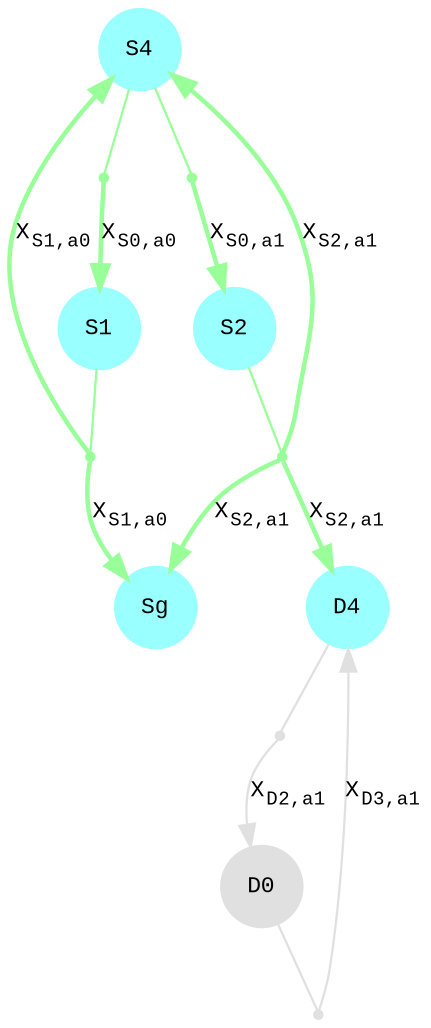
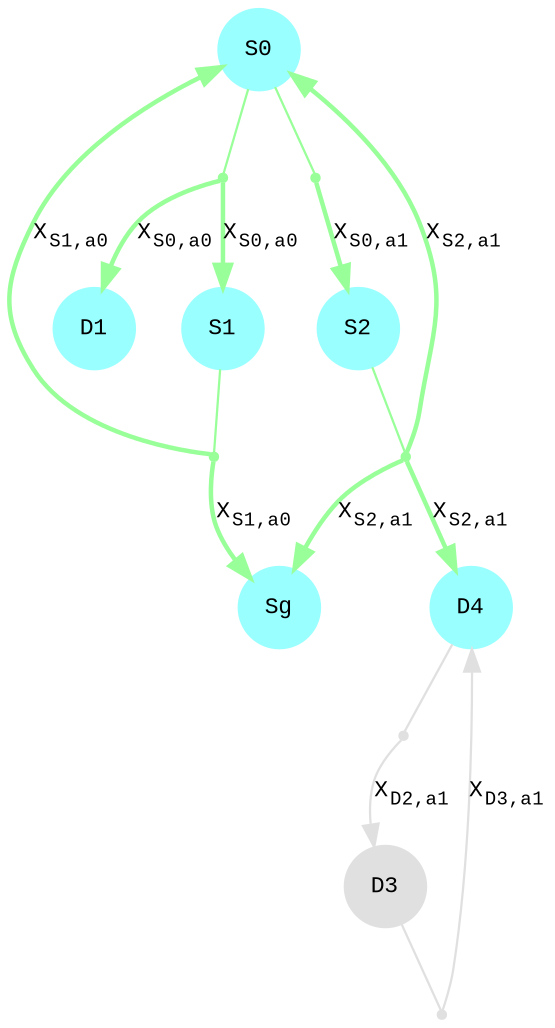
  digraph {
    fontname="Liberation Mono"
    node [color="#99FFFF" fontname="Liberation Mono" fontsize=10 shape=circle style=filled]
    edge [color="#99FF99	" fontname="Liberation Mono" fontsize=10]
-   n1 [fillcolor="#99FFFF" label=S4]
+   n1 [fillcolor="#99FFFF" label=S0]
    S0a0 [color="#99FF99" shape=point]
    S0a1 [color="#99FF99" shape=point]
    n4 [fillcolor="#99FFFF" label=S1]
+   n5 [fillcolor="#99FFFF" label=D1]
    n6 [fillcolor="#99FFFF" label=S2]
    S1a0 [color="#99FF99" shape=point]
    n8 [fillcolor="#99FFFF" label=Sg]
    S2a1 [color="#99FF99" shape=point]
    n10 [fillcolor="#99FFFF" label=D4]
    D2a1 [color="#E0E0E0" shape=point]
-   n12 [color="#E0E0E0" fillcolor="#E0E0E0" label=D0]
+   n12 [color="#E0E0E0" fillcolor="#E0E0E0" label=D3]
    D3a1 [color="#E0E0E0" shape=point]
    n1 -> S0a0 [arrowhead=none color="#99FF99"]
    n1 -> S0a1 [arrowhead=none color="#99FF99"]
    S0a0 -> n4 [label=<X<SUB>S0,a0</SUB>> penwidth=2.0]
+   S0a0 -> n5 [label=<X<SUB>S0,a0</SUB>> penwidth=2.0]
    S0a1 -> n6 [label=<X<SUB>S0,a1</SUB>> penwidth=2.0]
    n4 -> S1a0 [arrowhead=none color="#99FF99"]
    n6 -> S2a1 [arrowhead=none color="#99FF99"]
    S1a0 -> n1 [label=<X<SUB>S1,a0</SUB>> penwidth=2.0]
    S1a0 -> n8 [label=<X<SUB>S1,a0</SUB>> penwidth=2.0]
    S2a1 -> n1 [label=<X<SUB>S2,a1</SUB>> penwidth=2.0]
    S2a1 -> n8 [label=<X<SUB>S2,a1</SUB>> penwidth=2.0]
    S2a1 -> n10 [label=<X<SUB>S2,a1</SUB>> penwidth=2.0]
    n10 -> D2a1 [arrowhead=none color="#E0E0E0"]
    D2a1 -> n12 [color="#E0E0E0" label=<X<SUB>D2,a1</SUB>>]
    n12 -> D3a1 [arrowhead=none color="#E0E0E0"]
    D3a1 -> n10 [color="#E0E0E0" label=<X<SUB>D3,a1</SUB>>]
  }
